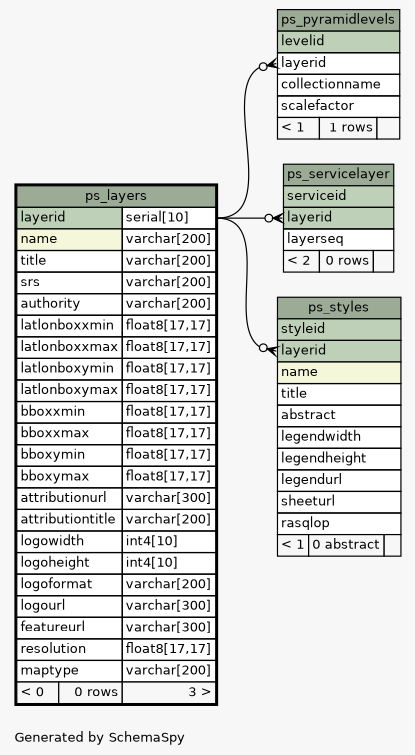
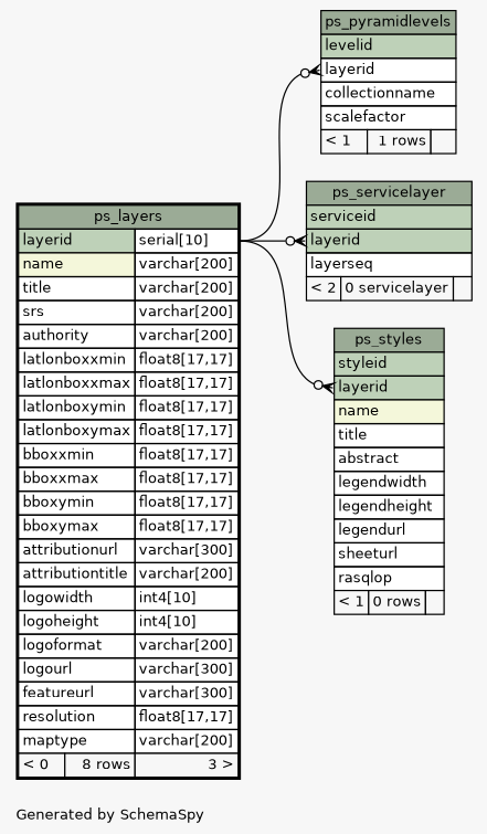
  digraph {
    bgcolor="#f7f7f7"
    fontname=Helvetica
    fontsize=11
    label="\nGenerated by SchemaSpy"
    labeljust=l
    nodesep=0.18
    rankdir=RL
    ranksep=0.46
    node [fontname=Helvetica fontsize=11 shape=plaintext]
    edge [arrowhead=none arrowsize=0.8 arrowtail=crowodot dir=back headport="layerid.type:e" tailport="layerid:w"]
    n1 [label=<     <TABLE BORDER="0" CELLBORDER="1" CELLSPACING="0" BGCOLOR="#ffffff">       <TR><TD COLSPAN="3" BGCOLOR="#9bab96" ALIGN="CENTER">ps_pyramidlevels</TD></TR>       <TR><TD PORT="levelid" COLSPAN="3" BGCOLOR="#bed1b8" ALIGN="LEFT">levelid</TD></TR>       <TR><TD PORT="layerid" COLSPAN="3" ALIGN="LEFT">layerid</TD></TR>       <TR><TD PORT="collectionname" COLSPAN="3" ALIGN="LEFT">collectionname</TD></TR>       <TR><TD PORT="scalefactor" COLSPAN="3" ALIGN="LEFT">scalefactor</TD></TR>       <TR><TD ALIGN="LEFT" BGCOLOR="#f7f7f7">&lt; 1</TD><TD ALIGN="RIGHT" BGCOLOR="#f7f7f7">1 rows</TD><TD ALIGN="RIGHT" BGCOLOR="#f7f7f7">  </TD></TR>     </TABLE>>]
-   n2 [label=<     <TABLE BORDER="2" CELLBORDER="1" CELLSPACING="0" BGCOLOR="#ffffff">       <TR><TD COLSPAN="3" BGCOLOR="#9bab96" ALIGN="CENTER">ps_layers</TD></TR>       <TR><TD PORT="layerid" COLSPAN="2" BGCOLOR="#bed1b8" ALIGN="LEFT">layerid</TD><TD PORT="layerid.type" ALIGN="LEFT">serial[10]</TD></TR>       <TR><TD PORT="name" COLSPAN="2" BGCOLOR="#f4f7da" ALIGN="LEFT">name</TD><TD PORT="name.type" ALIGN="LEFT">varchar[200]</TD></TR>       <TR><TD PORT="title" COLSPAN="2" ALIGN="LEFT">title</TD><TD PORT="title.type" ALIGN="LEFT">varchar[200]</TD></TR>       <TR><TD PORT="srs" COLSPAN="2" ALIGN="LEFT">srs</TD><TD PORT="srs.type" ALIGN="LEFT">varchar[200]</TD></TR>       <TR><TD PORT="authority" COLSPAN="2" ALIGN="LEFT">authority</TD><TD PORT="authority.type" ALIGN="LEFT">varchar[200]</TD></TR>       <TR><TD PORT="latlonboxxmin" COLSPAN="2" ALIGN="LEFT">latlonboxxmin</TD><TD PORT="latlonboxxmin.type" ALIGN="LEFT">float8[17,17]</TD></TR>       <TR><TD PORT="latlonboxxmax" COLSPAN="2" ALIGN="LEFT">latlonboxxmax</TD><TD PORT="latlonboxxmax.type" ALIGN="LEFT">float8[17,17]</TD></TR>       <TR><TD PORT="latlonboxymin" COLSPAN="2" ALIGN="LEFT">latlonboxymin</TD><TD PORT="latlonboxymin.type" ALIGN="LEFT">float8[17,17]</TD></TR>       <TR><TD PORT="latlonboxymax" COLSPAN="2" ALIGN="LEFT">latlonboxymax</TD><TD PORT="latlonboxymax.type" ALIGN="LEFT">float8[17,17]</TD></TR>       <TR><TD PORT="bboxxmin" COLSPAN="2" ALIGN="LEFT">bboxxmin</TD><TD PORT="bboxxmin.type" ALIGN="LEFT">float8[17,17]</TD></TR>       <TR><TD PORT="bboxxmax" COLSPAN="2" ALIGN="LEFT">bboxxmax</TD><TD PORT="bboxxmax.type" ALIGN="LEFT">float8[17,17]</TD></TR>       <TR><TD PORT="bboxymin" COLSPAN="2" ALIGN="LEFT">bboxymin</TD><TD PORT="bboxymin.type" ALIGN="LEFT">float8[17,17]</TD></TR>       <TR><TD PORT="bboxymax" COLSPAN="2" ALIGN="LEFT">bboxymax</TD><TD PORT="bboxymax.type" ALIGN="LEFT">float8[17,17]</TD></TR>       <TR><TD PORT="attributionurl" COLSPAN="2" ALIGN="LEFT">attributionurl</TD><TD PORT="attributionurl.type" ALIGN="LEFT">varchar[300]</TD></TR>       <TR><TD PORT="attributiontitle" COLSPAN="2" ALIGN="LEFT">attributiontitle</TD><TD PORT="attributiontitle.type" ALIGN="LEFT">varchar[200]</TD></TR>       <TR><TD PORT="logowidth" COLSPAN="2" ALIGN="LEFT">logowidth</TD><TD PORT="logowidth.type" ALIGN="LEFT">int4[10]</TD></TR>       <TR><TD PORT="logoheight" COLSPAN="2" ALIGN="LEFT">logoheight</TD><TD PORT="logoheight.type" ALIGN="LEFT">int4[10]</TD></TR>       <TR><TD PORT="logoformat" COLSPAN="2" ALIGN="LEFT">logoformat</TD><TD PORT="logoformat.type" ALIGN="LEFT">varchar[200]</TD></TR>       <TR><TD PORT="logourl" COLSPAN="2" ALIGN="LEFT">logourl</TD><TD PORT="logourl.type" ALIGN="LEFT">varchar[300]</TD></TR>       <TR><TD PORT="featureurl" COLSPAN="2" ALIGN="LEFT">featureurl</TD><TD PORT="featureurl.type" ALIGN="LEFT">varchar[300]</TD></TR>       <TR><TD PORT="resolution" COLSPAN="2" ALIGN="LEFT">resolution</TD><TD PORT="resolution.type" ALIGN="LEFT">float8[17,17]</TD></TR>       <TR><TD PORT="maptype" COLSPAN="2" ALIGN="LEFT">maptype</TD><TD PORT="maptype.type" ALIGN="LEFT">varchar[200]</TD></TR>       <TR><TD ALIGN="LEFT" BGCOLOR="#f7f7f7">&lt; 0</TD><TD ALIGN="RIGHT" BGCOLOR="#f7f7f7">0 rows</TD><TD ALIGN="RIGHT" BGCOLOR="#f7f7f7">3 &gt;</TD></TR>     </TABLE>>]
-   n3 [label=<     <TABLE BORDER="0" CELLBORDER="1" CELLSPACING="0" BGCOLOR="#ffffff">       <TR><TD COLSPAN="3" BGCOLOR="#9bab96" ALIGN="CENTER">ps_servicelayer</TD></TR>       <TR><TD PORT="serviceid" COLSPAN="3" BGCOLOR="#bed1b8" ALIGN="LEFT">serviceid</TD></TR>       <TR><TD PORT="layerid" COLSPAN="3" BGCOLOR="#bed1b8" ALIGN="LEFT">layerid</TD></TR>       <TR><TD PORT="layerseq" COLSPAN="3" ALIGN="LEFT">layerseq</TD></TR>       <TR><TD ALIGN="LEFT" BGCOLOR="#f7f7f7">&lt; 2</TD><TD ALIGN="RIGHT" BGCOLOR="#f7f7f7">0 rows</TD><TD ALIGN="RIGHT" BGCOLOR="#f7f7f7">  </TD></TR>     </TABLE>>]
-   n4 [label=<     <TABLE BORDER="0" CELLBORDER="1" CELLSPACING="0" BGCOLOR="#ffffff">       <TR><TD COLSPAN="3" BGCOLOR="#9bab96" ALIGN="CENTER">ps_styles</TD></TR>       <TR><TD PORT="styleid" COLSPAN="3" BGCOLOR="#bed1b8" ALIGN="LEFT">styleid</TD></TR>       <TR><TD PORT="layerid" COLSPAN="3" BGCOLOR="#bed1b8" ALIGN="LEFT">layerid</TD></TR>       <TR><TD PORT="name" COLSPAN="3" BGCOLOR="#f4f7da" ALIGN="LEFT">name</TD></TR>       <TR><TD PORT="title" COLSPAN="3" ALIGN="LEFT">title</TD></TR>       <TR><TD PORT="abstract" COLSPAN="3" ALIGN="LEFT">abstract</TD></TR>       <TR><TD PORT="legendwidth" COLSPAN="3" ALIGN="LEFT">legendwidth</TD></TR>       <TR><TD PORT="legendheight" COLSPAN="3" ALIGN="LEFT">legendheight</TD></TR>       <TR><TD PORT="legendurl" COLSPAN="3" ALIGN="LEFT">legendurl</TD></TR>       <TR><TD PORT="sheeturl" COLSPAN="3" ALIGN="LEFT">sheeturl</TD></TR>       <TR><TD PORT="rasqlop" COLSPAN="3" ALIGN="LEFT">rasqlop</TD></TR>       <TR><TD ALIGN="LEFT" BGCOLOR="#f7f7f7">&lt; 1</TD><TD ALIGN="RIGHT" BGCOLOR="#f7f7f7">0 abstract</TD><TD ALIGN="RIGHT" BGCOLOR="#f7f7f7">  </TD></TR>     </TABLE>>]
+   n2 [label=<     <TABLE BORDER="2" CELLBORDER="1" CELLSPACING="0" BGCOLOR="#ffffff">       <TR><TD COLSPAN="3" BGCOLOR="#9bab96" ALIGN="CENTER">ps_layers</TD></TR>       <TR><TD PORT="layerid" COLSPAN="2" BGCOLOR="#bed1b8" ALIGN="LEFT">layerid</TD><TD PORT="layerid.type" ALIGN="LEFT">serial[10]</TD></TR>       <TR><TD PORT="name" COLSPAN="2" BGCOLOR="#f4f7da" ALIGN="LEFT">name</TD><TD PORT="name.type" ALIGN="LEFT">varchar[200]</TD></TR>       <TR><TD PORT="title" COLSPAN="2" ALIGN="LEFT">title</TD><TD PORT="title.type" ALIGN="LEFT">varchar[200]</TD></TR>       <TR><TD PORT="srs" COLSPAN="2" ALIGN="LEFT">srs</TD><TD PORT="srs.type" ALIGN="LEFT">varchar[200]</TD></TR>       <TR><TD PORT="authority" COLSPAN="2" ALIGN="LEFT">authority</TD><TD PORT="authority.type" ALIGN="LEFT">varchar[200]</TD></TR>       <TR><TD PORT="latlonboxxmin" COLSPAN="2" ALIGN="LEFT">latlonboxxmin</TD><TD PORT="latlonboxxmin.type" ALIGN="LEFT">float8[17,17]</TD></TR>       <TR><TD PORT="latlonboxxmax" COLSPAN="2" ALIGN="LEFT">latlonboxxmax</TD><TD PORT="latlonboxxmax.type" ALIGN="LEFT">float8[17,17]</TD></TR>       <TR><TD PORT="latlonboxymin" COLSPAN="2" ALIGN="LEFT">latlonboxymin</TD><TD PORT="latlonboxymin.type" ALIGN="LEFT">float8[17,17]</TD></TR>       <TR><TD PORT="latlonboxymax" COLSPAN="2" ALIGN="LEFT">latlonboxymax</TD><TD PORT="latlonboxymax.type" ALIGN="LEFT">float8[17,17]</TD></TR>       <TR><TD PORT="bboxxmin" COLSPAN="2" ALIGN="LEFT">bboxxmin</TD><TD PORT="bboxxmin.type" ALIGN="LEFT">float8[17,17]</TD></TR>       <TR><TD PORT="bboxxmax" COLSPAN="2" ALIGN="LEFT">bboxxmax</TD><TD PORT="bboxxmax.type" ALIGN="LEFT">float8[17,17]</TD></TR>       <TR><TD PORT="bboxymin" COLSPAN="2" ALIGN="LEFT">bboxymin</TD><TD PORT="bboxymin.type" ALIGN="LEFT">float8[17,17]</TD></TR>       <TR><TD PORT="bboxymax" COLSPAN="2" ALIGN="LEFT">bboxymax</TD><TD PORT="bboxymax.type" ALIGN="LEFT">float8[17,17]</TD></TR>       <TR><TD PORT="attributionurl" COLSPAN="2" ALIGN="LEFT">attributionurl</TD><TD PORT="attributionurl.type" ALIGN="LEFT">varchar[300]</TD></TR>       <TR><TD PORT="attributiontitle" COLSPAN="2" ALIGN="LEFT">attributiontitle</TD><TD PORT="attributiontitle.type" ALIGN="LEFT">varchar[200]</TD></TR>       <TR><TD PORT="logowidth" COLSPAN="2" ALIGN="LEFT">logowidth</TD><TD PORT="logowidth.type" ALIGN="LEFT">int4[10]</TD></TR>       <TR><TD PORT="logoheight" COLSPAN="2" ALIGN="LEFT">logoheight</TD><TD PORT="logoheight.type" ALIGN="LEFT">int4[10]</TD></TR>       <TR><TD PORT="logoformat" COLSPAN="2" ALIGN="LEFT">logoformat</TD><TD PORT="logoformat.type" ALIGN="LEFT">varchar[200]</TD></TR>       <TR><TD PORT="logourl" COLSPAN="2" ALIGN="LEFT">logourl</TD><TD PORT="logourl.type" ALIGN="LEFT">varchar[300]</TD></TR>       <TR><TD PORT="featureurl" COLSPAN="2" ALIGN="LEFT">featureurl</TD><TD PORT="featureurl.type" ALIGN="LEFT">varchar[300]</TD></TR>       <TR><TD PORT="resolution" COLSPAN="2" ALIGN="LEFT">resolution</TD><TD PORT="resolution.type" ALIGN="LEFT">float8[17,17]</TD></TR>       <TR><TD PORT="maptype" COLSPAN="2" ALIGN="LEFT">maptype</TD><TD PORT="maptype.type" ALIGN="LEFT">varchar[200]</TD></TR>       <TR><TD ALIGN="LEFT" BGCOLOR="#f7f7f7">&lt; 0</TD><TD ALIGN="RIGHT" BGCOLOR="#f7f7f7">8 rows</TD><TD ALIGN="RIGHT" BGCOLOR="#f7f7f7">3 &gt;</TD></TR>     </TABLE>>]
+   n3 [label=<     <TABLE BORDER="0" CELLBORDER="1" CELLSPACING="0" BGCOLOR="#ffffff">       <TR><TD COLSPAN="3" BGCOLOR="#9bab96" ALIGN="CENTER">ps_servicelayer</TD></TR>       <TR><TD PORT="serviceid" COLSPAN="3" BGCOLOR="#bed1b8" ALIGN="LEFT">serviceid</TD></TR>       <TR><TD PORT="layerid" COLSPAN="3" BGCOLOR="#bed1b8" ALIGN="LEFT">layerid</TD></TR>       <TR><TD PORT="layerseq" COLSPAN="3" ALIGN="LEFT">layerseq</TD></TR>       <TR><TD ALIGN="LEFT" BGCOLOR="#f7f7f7">&lt; 2</TD><TD ALIGN="RIGHT" BGCOLOR="#f7f7f7">0 servicelayer</TD><TD ALIGN="RIGHT" BGCOLOR="#f7f7f7">  </TD></TR>     </TABLE>>]
+   n4 [label=<     <TABLE BORDER="0" CELLBORDER="1" CELLSPACING="0" BGCOLOR="#ffffff">       <TR><TD COLSPAN="3" BGCOLOR="#9bab96" ALIGN="CENTER">ps_styles</TD></TR>       <TR><TD PORT="styleid" COLSPAN="3" BGCOLOR="#bed1b8" ALIGN="LEFT">styleid</TD></TR>       <TR><TD PORT="layerid" COLSPAN="3" BGCOLOR="#bed1b8" ALIGN="LEFT">layerid</TD></TR>       <TR><TD PORT="name" COLSPAN="3" BGCOLOR="#f4f7da" ALIGN="LEFT">name</TD></TR>       <TR><TD PORT="title" COLSPAN="3" ALIGN="LEFT">title</TD></TR>       <TR><TD PORT="abstract" COLSPAN="3" ALIGN="LEFT">abstract</TD></TR>       <TR><TD PORT="legendwidth" COLSPAN="3" ALIGN="LEFT">legendwidth</TD></TR>       <TR><TD PORT="legendheight" COLSPAN="3" ALIGN="LEFT">legendheight</TD></TR>       <TR><TD PORT="legendurl" COLSPAN="3" ALIGN="LEFT">legendurl</TD></TR>       <TR><TD PORT="sheeturl" COLSPAN="3" ALIGN="LEFT">sheeturl</TD></TR>       <TR><TD PORT="rasqlop" COLSPAN="3" ALIGN="LEFT">rasqlop</TD></TR>       <TR><TD ALIGN="LEFT" BGCOLOR="#f7f7f7">&lt; 1</TD><TD ALIGN="RIGHT" BGCOLOR="#f7f7f7">0 rows</TD><TD ALIGN="RIGHT" BGCOLOR="#f7f7f7">  </TD></TR>     </TABLE>>]
    n1 -> n2
    n3 -> n2
    n4 -> n2
  }
